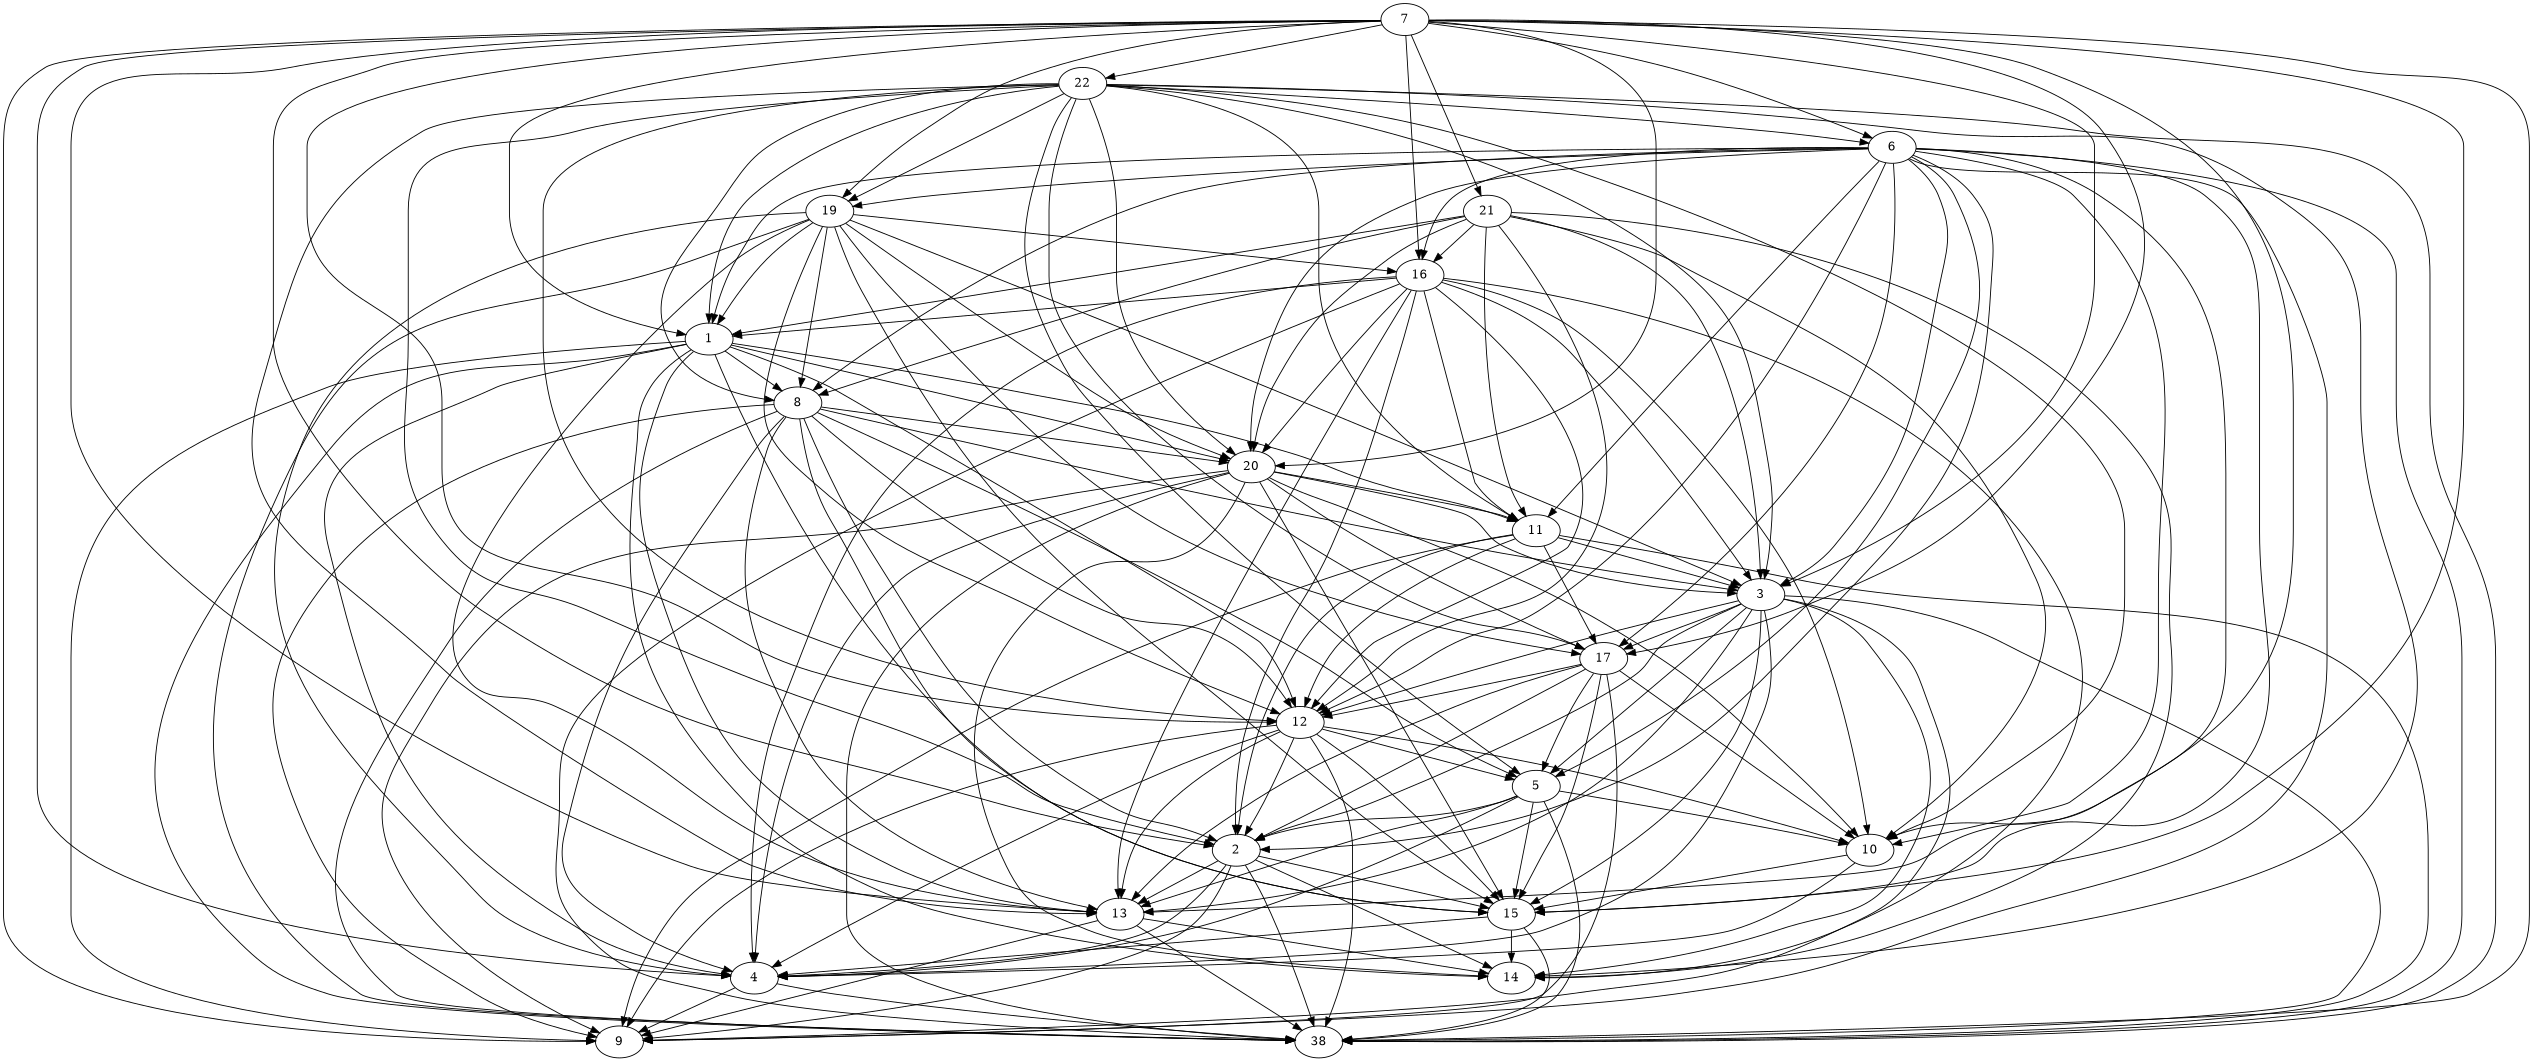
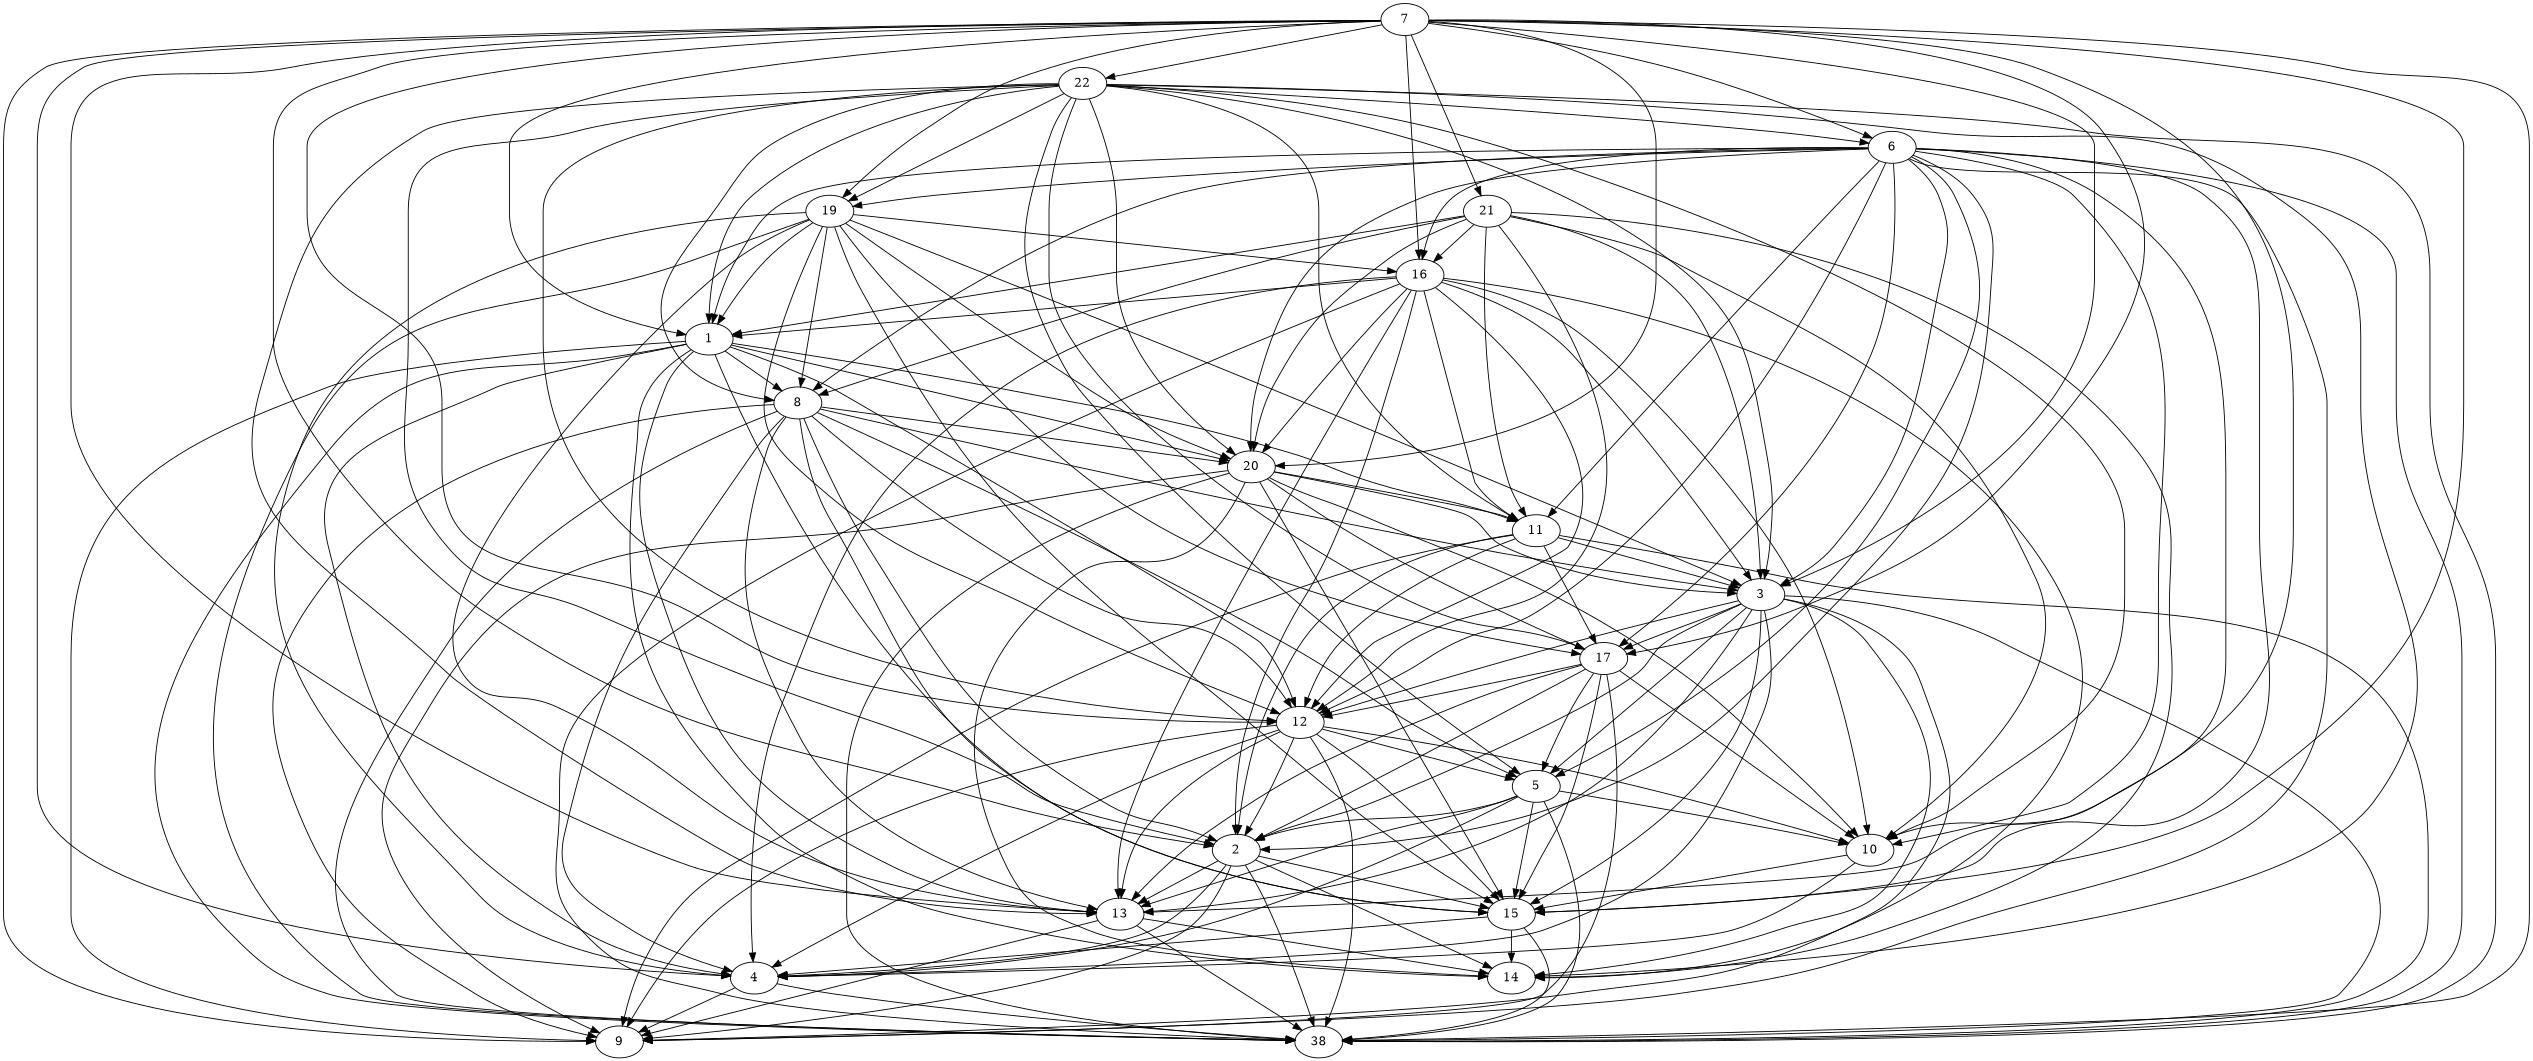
  digraph {
    node [Weight=24]
    edge [Weight=5]
    4
    1 [Weight=35]
    8 [Weight=17]
    9 [Weight=23]
    11 [Weight=37]
    12 [Weight=21]
    13 [Weight=29]
    14 [Weight=23]
    15 [Weight=30]
    n10 [Weight=40 label=38]
    20 [Weight=21]
    2 [Weight=37]
    3 [Weight=31]
    5 [Weight=27]
    17 [Weight=31]
    10 [Weight=36]
    6 [Weight=30]
    16 [Weight=11]
    19 [Weight=35]
    7 [Weight=36]
    21 [Weight=11]
    22
    4 -> 9 [Weight=14]
    4 -> n10 [Weight=7]
    1 -> 4 [Weight=18]
    1 -> 8 [Weight=8]
    1 -> 9 [Weight=15]
    1 -> 11 [Weight=14]
    1 -> 12
    1 -> 13 [Weight=17]
    1 -> 14 [Weight=4]
    1 -> 15 [Weight=19]
    1 -> n10 [Weight=7]
    1 -> 20 [Weight=13]
    8 -> 4 [Weight=14]
    8 -> 9
    8 -> 12 [Weight=2]
    8 -> 13
    8 -> 15 [Weight=12]
    8 -> n10 [Weight=10]
    8 -> 20 [Weight=19]
    8 -> 2 [Weight=9]
    8 -> 3 [Weight=17]
    8 -> 5 [Weight=6]
    11 -> 9 [Weight=19]
    11 -> 12
    11 -> n10 [Weight=12]
    11 -> 2 [Weight=9]
    11 -> 3 [Weight=6]
    11 -> 17 [Weight=13]
    12 -> 4 [Weight=4]
    12 -> 9 [Weight=19]
    12 -> 13 [Weight=14]
    12 -> 15 [Weight=12]
    12 -> n10 [Weight=18]
    12 -> 2
    12 -> 5 [Weight=15]
    12 -> 10 [Weight=20]
    13 -> 9 [Weight=15]
    13 -> 14 [Weight=7]
    13 -> n10 [Weight=15]
    15 -> 4 [Weight=20]
    15 -> 14 [Weight=7]
    15 -> n10 [Weight=4]
-   20 -> 4 [Weight=14]
    20 -> 9 [Weight=9]
    20 -> 11 [Weight=1]
    20 -> 14 [Weight=10]
    20 -> 15 [Weight=13]
    20 -> n10 [Weight=14]
    20 -> 3
    20 -> 17 [Weight=20]
    20 -> 10 [Weight=10]
    2 -> 4 [Weight=18]
    2 -> 9 [Weight=2]
    2 -> 13 [Weight=8]
    2 -> 14
    2 -> 15 [Weight=20]
    2 -> n10 [Weight=1]
    3 -> 4 [Weight=4]
    3 -> 9 [Weight=1]
    3 -> 12 [Weight=3]
    3 -> 13 [Weight=3]
    3 -> 14 [Weight=10]
    3 -> 15 [Weight=13]
    3 -> n10 [Weight=10]
    3 -> 2 [Weight=16]
    3 -> 5 [Weight=3]
    3 -> 17 [Weight=3]
    5 -> 4 [Weight=17]
    5 -> 13 [Weight=12]
    5 -> 15 [Weight=3]
    5 -> n10 [Weight=8]
    5 -> 2 [Weight=2]
    5 -> 10 [Weight=19]
    17 -> 9 [Weight=0]
    17 -> 12 [Weight=7]
    17 -> 13 [Weight=10]
    17 -> 15 [Weight=9]
    17 -> 2 [Weight=13]
    17 -> 5 [Weight=14]
    17 -> 10 [Weight=18]
    10 -> 4 [Weight=10]
    10 -> 15 [Weight=18]
    6 -> 1 [Weight=6]
    6 -> 8 [Weight=11]
    6 -> 9
    6 -> 11
    6 -> 12 [Weight=9]
    6 -> 13 [Weight=19]
    6 -> 15 [Weight=11]
    6 -> n10 [Weight=11]
    6 -> 20 [Weight=7]
    6 -> 2 [Weight=3]
    6 -> 3 [Weight=11]
    6 -> 5 [Weight=12]
    6 -> 17 [Weight=12]
    6 -> 10 [Weight=10]
    6 -> 16 [Weight=0]
    6 -> 19 [Weight=1]
    16 -> 4 [Weight=17]
    16 -> 1 [Weight=6]
    16 -> 11 [Weight=6]
    16 -> 12 [Weight=3]
    16 -> 13 [Weight=1]
    16 -> 14 [Weight=9]
    16 -> n10 [Weight=3]
    16 -> 20 [Weight=15]
    16 -> 2 [Weight=19]
    16 -> 3 [Weight=6]
    16 -> 10 [Weight=19]
    19 -> 4 [Weight=3]
    19 -> 1 [Weight=18]
    19 -> 8
    19 -> 12 [Weight=18]
    19 -> 13 [Weight=3]
    19 -> 15 [Weight=20]
    19 -> n10 [Weight=7]
    19 -> 20 [Weight=20]
    19 -> 3 [Weight=1]
    19 -> 17 [Weight=6]
    19 -> 16 [Weight=14]
    7 -> 4 [Weight=15]
    7 -> 1 [Weight=16]
    7 -> 9 [Weight=18]
    7 -> 12 [Weight=8]
    7 -> 13 [Weight=13]
    7 -> 15 [Weight=8]
    7 -> n10 [Weight=18]
    7 -> 20 [Weight=11]
    7 -> 2 [Weight=1]
    7 -> 3 [Weight=4]
    7 -> 17 [Weight=20]
    7 -> 10 [Weight=16]
    7 -> 6 [Weight=10]
    7 -> 16 [Weight=4]
    7 -> 19 [Weight=12]
    7 -> 21 [Weight=15]
    7 -> 22
    21 -> 1 [Weight=18]
    21 -> 8
    21 -> 11 [Weight=10]
    21 -> 12 [Weight=2]
    21 -> 14 [Weight=12]
    21 -> 20 [Weight=14]
    21 -> 3 [Weight=9]
    21 -> 10 [Weight=14]
    21 -> 16 [Weight=7]
    22 -> 1 [Weight=20]
    22 -> 8 [Weight=1]
    22 -> 11 [Weight=6]
    22 -> 12 [Weight=14]
    22 -> 13 [Weight=16]
    22 -> 14 [Weight=4]
    22 -> n10 [Weight=8]
    22 -> 20
    22 -> 2 [Weight=19]
    22 -> 3 [Weight=3]
    22 -> 5 [Weight=18]
    22 -> 17 [Weight=2]
    22 -> 10 [Weight=8]
    22 -> 6 [Weight=19]
    22 -> 19 [Weight=4]
  }
